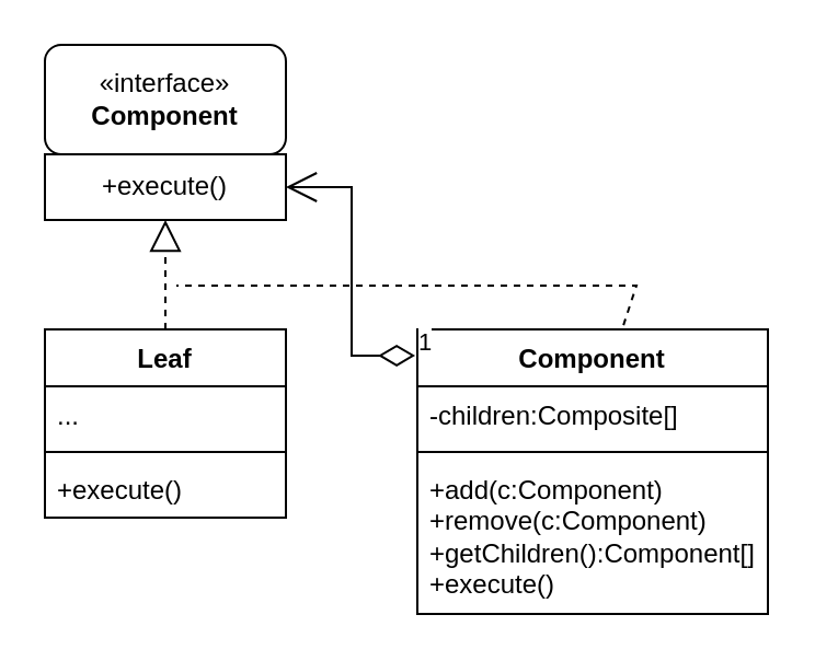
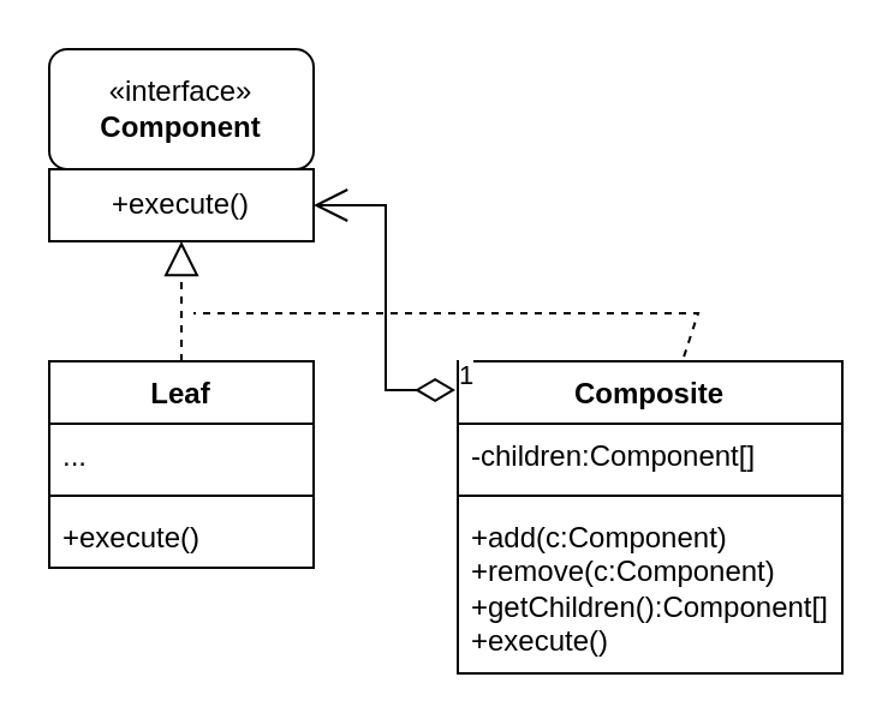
  <mxCell id="0" />
  <mxCell id="1" parent="0" />
  <mxCell id="2" value="«interface»&lt;br&gt;&lt;b&gt;Component&lt;/b&gt;" style="html=1;whiteSpace=wrap;rounded=1;" vertex="1" parent="1"><mxGeometry x="20" y="20" width="110" height="50" as="geometry" /></mxCell>
  <mxCell id="3" value="+execute()" style="html=1;whiteSpace=wrap;" vertex="1" parent="1"><mxGeometry x="20" y="70" width="110" height="30" as="geometry" /></mxCell>
  <mxCell id="4" value="Leaf" style="swimlane;fontStyle=1;align=center;verticalAlign=top;childLayout=stackLayout;horizontal=1;startSize=26;horizontalStack=0;resizeParent=1;resizeParentMax=0;resizeLast=0;collapsible=1;marginBottom=0;whiteSpace=wrap;html=1;" vertex="1" parent="1"><mxGeometry x="20" y="150" width="110" height="86" as="geometry" /></mxCell>
  <mxCell id="5" value="..." style="text;strokeColor=none;fillColor=none;align=left;verticalAlign=top;spacingLeft=4;spacingRight=4;overflow=hidden;rotatable=0;points=[[0,0.5],[1,0.5]];portConstraint=eastwest;whiteSpace=wrap;html=1;" vertex="1" parent="4"><mxGeometry y="26" width="110" height="26" as="geometry" /></mxCell>
  <mxCell id="6" value="" style="line;strokeWidth=1;fillColor=none;align=left;verticalAlign=middle;spacingTop=-1;spacingLeft=3;spacingRight=3;rotatable=0;labelPosition=right;points=[];portConstraint=eastwest;strokeColor=inherit;" vertex="1" parent="4"><mxGeometry y="52" width="110" height="8" as="geometry" /></mxCell>
  <mxCell id="7" value="+execute()" style="text;strokeColor=none;fillColor=none;align=left;verticalAlign=top;spacingLeft=4;spacingRight=4;overflow=hidden;rotatable=0;points=[[0,0.5],[1,0.5]];portConstraint=eastwest;whiteSpace=wrap;html=1;" vertex="1" parent="4"><mxGeometry y="60" width="110" height="26" as="geometry" /></mxCell>
- <mxCell id="8" value="Component" style="swimlane;fontStyle=1;align=center;verticalAlign=top;childLayout=stackLayout;horizontal=1;startSize=26;horizontalStack=0;resizeParent=1;resizeParentMax=0;resizeLast=0;collapsible=1;marginBottom=0;whiteSpace=wrap;html=1;" vertex="1" parent="1"><mxGeometry x="190" y="150" width="160" height="130" as="geometry" /></mxCell>
- <mxCell id="9" value="-children:Composite[]" style="text;strokeColor=none;fillColor=none;align=left;verticalAlign=top;spacingLeft=4;spacingRight=4;overflow=hidden;rotatable=0;points=[[0,0.5],[1,0.5]];portConstraint=eastwest;whiteSpace=wrap;html=1;" vertex="1" parent="8"><mxGeometry y="26" width="160" height="26" as="geometry" /></mxCell>
+ <mxCell id="8" value="Composite" style="swimlane;fontStyle=1;align=center;verticalAlign=top;childLayout=stackLayout;horizontal=1;startSize=26;horizontalStack=0;resizeParent=1;resizeParentMax=0;resizeLast=0;collapsible=1;marginBottom=0;whiteSpace=wrap;html=1;" vertex="1" parent="1"><mxGeometry x="190" y="150" width="160" height="130" as="geometry" /></mxCell>
+ <mxCell id="9" value="-children:Component[]" style="text;strokeColor=none;fillColor=none;align=left;verticalAlign=top;spacingLeft=4;spacingRight=4;overflow=hidden;rotatable=0;points=[[0,0.5],[1,0.5]];portConstraint=eastwest;whiteSpace=wrap;html=1;" vertex="1" parent="8"><mxGeometry y="26" width="160" height="26" as="geometry" /></mxCell>
  <mxCell id="10" value="" style="line;strokeWidth=1;fillColor=none;align=left;verticalAlign=middle;spacingTop=-1;spacingLeft=3;spacingRight=3;rotatable=0;labelPosition=right;points=[];portConstraint=eastwest;strokeColor=inherit;" vertex="1" parent="8"><mxGeometry y="52" width="160" height="8" as="geometry" /></mxCell>
  <mxCell id="11" value="+add(c:Component)&lt;div&gt;+remove(c:Component)&lt;/div&gt;&lt;div&gt;+getChildren():Component[]&lt;/div&gt;&lt;div&gt;+execute()&lt;/div&gt;" style="text;strokeColor=none;fillColor=none;align=left;verticalAlign=top;spacingLeft=4;spacingRight=4;overflow=hidden;rotatable=0;points=[[0,0.5],[1,0.5]];portConstraint=eastwest;whiteSpace=wrap;html=1;" vertex="1" parent="8"><mxGeometry y="60" width="160" height="70" as="geometry" /></mxCell>
  <mxCell id="12" value="" style="endArrow=block;dashed=1;endFill=0;endSize=12;html=1;rounded=0;exitX=0.5;exitY=0;exitDx=0;exitDy=0;entryX=0.5;entryY=1;entryDx=0;entryDy=0;" edge="1" parent="1" source="4" target="3"><mxGeometry width="160" relative="1" as="geometry"><mxPoint x="250" y="150" as="sourcePoint" /><mxPoint x="410" y="150" as="targetPoint" /></mxGeometry></mxCell>
  <mxCell id="13" value="" style="endArrow=none;dashed=1;html=1;rounded=0;exitX=0.588;exitY=-0.015;exitDx=0;exitDy=0;exitPerimeter=0;" edge="1" parent="1" source="8"><mxGeometry width="50" height="50" relative="1" as="geometry"><mxPoint x="300" y="170" as="sourcePoint" /><mxPoint x="80" y="130" as="targetPoint" /><Array as="points"><mxPoint x="290" y="130" /></Array></mxGeometry></mxCell>
  <mxCell id="14" value="1" style="endArrow=open;html=1;endSize=12;startArrow=diamondThin;startSize=14;startFill=0;edgeStyle=orthogonalEdgeStyle;align=left;verticalAlign=bottom;rounded=0;entryX=1;entryY=0.5;entryDx=0;entryDy=0;exitX=-0.006;exitY=0.092;exitDx=0;exitDy=0;exitPerimeter=0;" edge="1" parent="1" source="8" target="3"><mxGeometry x="-1" y="3" relative="1" as="geometry"><mxPoint x="300" y="150" as="sourcePoint" /><mxPoint x="410" y="150" as="targetPoint" /></mxGeometry></mxCell>
